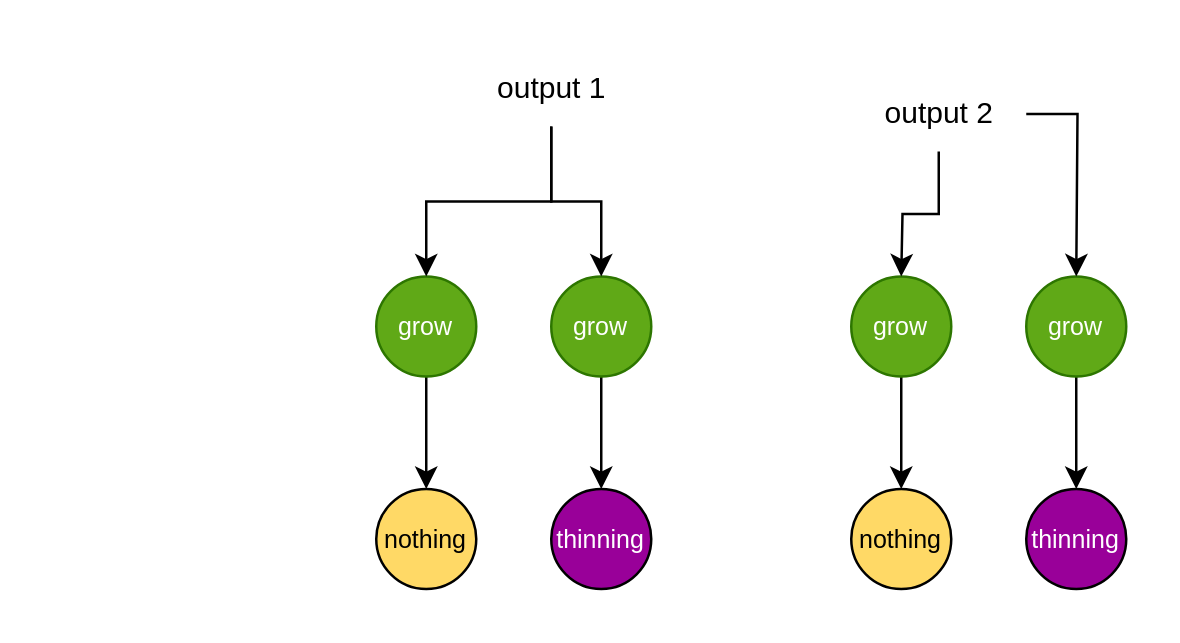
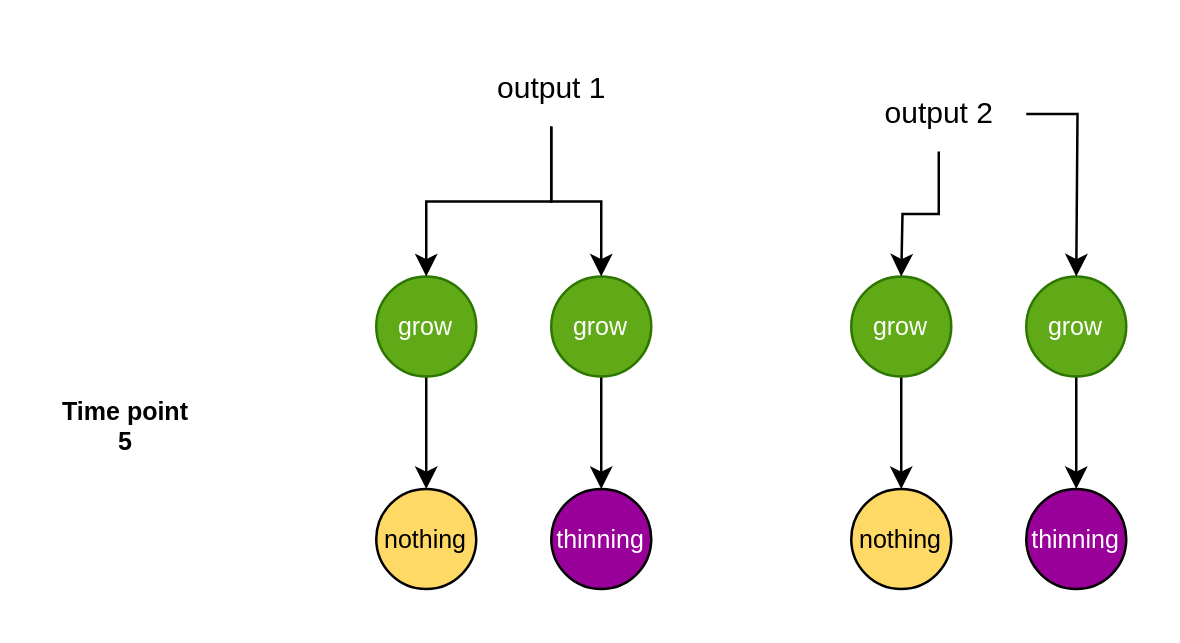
  <mxCell id="0" />
  <mxCell id="1" parent="0" />
  <mxCell id="2" style="edgeStyle=orthogonalEdgeStyle;rounded=0;orthogonalLoop=1;jettySize=auto;html=1;entryX=0.5;entryY=0;entryDx=0;entryDy=0;" edge="1" parent="1" source="3" target="5"><mxGeometry relative="1" as="geometry" /></mxCell>
  <mxCell id="3" value="grow" style="ellipse;whiteSpace=wrap;html=1;aspect=fixed;fontSize=10;fillColor=#60a917;fontColor=#ffffff;strokeColor=#2D7600;" vertex="1" parent="1"><mxGeometry x="150" y="110" width="40" height="40" as="geometry" /></mxCell>
  <mxCell id="4" value="&lt;font color=&quot;#ffffff&quot;&gt;thinning&lt;/font&gt;" style="ellipse;whiteSpace=wrap;html=1;aspect=fixed;fontSize=10;fillColor=#990099;" vertex="1" parent="1"><mxGeometry x="220" y="195" width="40" height="40" as="geometry" /></mxCell>
  <mxCell id="5" value="&lt;font color=&quot;#000000&quot;&gt;nothing&lt;/font&gt;" style="ellipse;whiteSpace=wrap;html=1;aspect=fixed;fontSize=10;fillColor=#FFD966;" vertex="1" parent="1"><mxGeometry x="150" y="195" width="40" height="40" as="geometry" /></mxCell>
+ <mxCell id="6" value="Time point&lt;br&gt;5" style="text;html=1;strokeColor=none;fillColor=none;align=center;verticalAlign=middle;whiteSpace=wrap;rounded=0;fontSize=10;fontStyle=1" vertex="1" parent="1"><mxGeometry x="20" y="155" width="60" height="30" as="geometry" /></mxCell>
  <mxCell id="7" style="edgeStyle=orthogonalEdgeStyle;rounded=0;orthogonalLoop=1;jettySize=auto;html=1;entryX=0.5;entryY=0;entryDx=0;entryDy=0;" edge="1" parent="1" source="8"><mxGeometry relative="1" as="geometry"><mxPoint x="240" y="195" as="targetPoint" /></mxGeometry></mxCell>
  <mxCell id="8" value="grow" style="ellipse;whiteSpace=wrap;html=1;aspect=fixed;fontSize=10;fillColor=#60a917;fontColor=#ffffff;strokeColor=#2D7600;" vertex="1" parent="1"><mxGeometry x="220" y="110" width="40" height="40" as="geometry" /></mxCell>
  <mxCell id="9" style="edgeStyle=orthogonalEdgeStyle;rounded=0;orthogonalLoop=1;jettySize=auto;html=1;entryX=0.5;entryY=0;entryDx=0;entryDy=0;" edge="1" parent="1" source="10" target="12"><mxGeometry relative="1" as="geometry" /></mxCell>
  <mxCell id="10" value="grow" style="ellipse;whiteSpace=wrap;html=1;aspect=fixed;fontSize=10;fillColor=#60a917;fontColor=#ffffff;strokeColor=#2D7600;" vertex="1" parent="1"><mxGeometry x="340" y="110" width="40" height="40" as="geometry" /></mxCell>
  <mxCell id="11" value="&lt;font color=&quot;#ffffff&quot;&gt;thinning&lt;/font&gt;" style="ellipse;whiteSpace=wrap;html=1;aspect=fixed;fontSize=10;fillColor=#990099;" vertex="1" parent="1"><mxGeometry x="410" y="195" width="40" height="40" as="geometry" /></mxCell>
  <mxCell id="12" value="&lt;font color=&quot;#000000&quot;&gt;nothing&lt;/font&gt;" style="ellipse;whiteSpace=wrap;html=1;aspect=fixed;fontSize=10;fillColor=#FFD966;" vertex="1" parent="1"><mxGeometry x="340" y="195" width="40" height="40" as="geometry" /></mxCell>
  <mxCell id="13" style="edgeStyle=orthogonalEdgeStyle;rounded=0;orthogonalLoop=1;jettySize=auto;html=1;entryX=0.5;entryY=0;entryDx=0;entryDy=0;" edge="1" parent="1" source="14"><mxGeometry relative="1" as="geometry"><mxPoint x="430" y="195" as="targetPoint" /></mxGeometry></mxCell>
  <mxCell id="14" value="grow" style="ellipse;whiteSpace=wrap;html=1;aspect=fixed;fontSize=10;fillColor=#60a917;fontColor=#ffffff;strokeColor=#2D7600;" vertex="1" parent="1"><mxGeometry x="410" y="110" width="40" height="40" as="geometry" /></mxCell>
  <mxCell id="15" style="edgeStyle=orthogonalEdgeStyle;rounded=0;orthogonalLoop=1;jettySize=auto;html=1;entryX=0.5;entryY=0;entryDx=0;entryDy=0;" edge="1" parent="1" source="17" target="3"><mxGeometry relative="1" as="geometry" /></mxCell>
  <mxCell id="16" style="edgeStyle=orthogonalEdgeStyle;rounded=0;orthogonalLoop=1;jettySize=auto;html=1;entryX=0.5;entryY=0;entryDx=0;entryDy=0;" edge="1" parent="1" source="17" target="8"><mxGeometry relative="1" as="geometry" /></mxCell>
  <mxCell id="17" value="output 1" style="text;html=1;align=center;verticalAlign=middle;resizable=0;points=[];autosize=1;strokeColor=none;fillColor=none;" vertex="1" parent="1"><mxGeometry x="185" y="20" width="70" height="30" as="geometry" /></mxCell>
  <mxCell id="18" style="edgeStyle=orthogonalEdgeStyle;rounded=0;orthogonalLoop=1;jettySize=auto;html=1;entryX=0.5;entryY=0;entryDx=0;entryDy=0;" edge="1" parent="1" source="20"><mxGeometry relative="1" as="geometry"><mxPoint x="360" y="110" as="targetPoint" /></mxGeometry></mxCell>
  <mxCell id="19" style="edgeStyle=orthogonalEdgeStyle;rounded=0;orthogonalLoop=1;jettySize=auto;html=1;entryX=0.5;entryY=0;entryDx=0;entryDy=0;" edge="1" parent="1" source="20"><mxGeometry relative="1" as="geometry"><mxPoint x="430" y="110" as="targetPoint" /></mxGeometry></mxCell>
  <mxCell id="20" value="output 2" style="text;html=1;align=center;verticalAlign=middle;resizable=0;points=[];autosize=1;strokeColor=none;fillColor=none;" vertex="1" parent="1"><mxGeometry x="340" y="30" width="70" height="30" as="geometry" /></mxCell>
